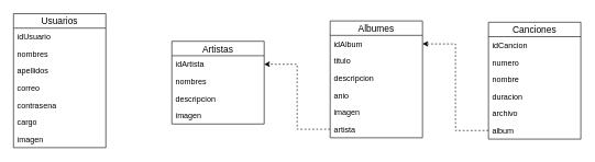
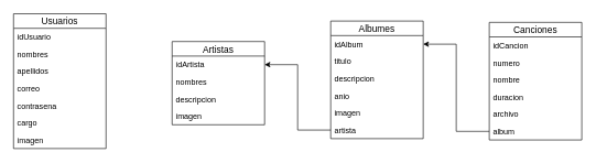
  <mxCell id="0" />
  <mxCell id="1" parent="0" />
  <mxCell id="2" value="Usuarios" style="swimlane;fontStyle=0;childLayout=stackLayout;horizontal=1;startSize=22;fillColor=none;horizontalStack=0;resizeParent=1;resizeParentMax=0;resizeLast=0;collapsible=1;marginBottom=0;swimlaneFillColor=#ffffff;align=center;fontSize=14;" vertex="1" parent="1"><mxGeometry x="20" y="20" width="140" height="204" as="geometry" /></mxCell>
  <mxCell id="3" value="idUsuario" style="text;strokeColor=none;fillColor=none;spacingLeft=4;spacingRight=4;overflow=hidden;rotatable=0;points=[[0,0.5],[1,0.5]];portConstraint=eastwest;fontSize=12;" vertex="1" parent="2"><mxGeometry y="22" width="140" height="26" as="geometry" /></mxCell>
  <mxCell id="4" value="nombres" style="text;strokeColor=none;fillColor=none;spacingLeft=4;spacingRight=4;overflow=hidden;rotatable=0;points=[[0,0.5],[1,0.5]];portConstraint=eastwest;fontSize=12;" vertex="1" parent="2"><mxGeometry y="48" width="140" height="26" as="geometry" /></mxCell>
  <mxCell id="5" value="apellidos" style="text;strokeColor=none;fillColor=none;spacingLeft=4;spacingRight=4;overflow=hidden;rotatable=0;points=[[0,0.5],[1,0.5]];portConstraint=eastwest;fontSize=12;" vertex="1" parent="2"><mxGeometry y="74" width="140" height="26" as="geometry" /></mxCell>
  <mxCell id="6" value="correo" style="text;strokeColor=none;fillColor=none;spacingLeft=4;spacingRight=4;overflow=hidden;rotatable=0;points=[[0,0.5],[1,0.5]];portConstraint=eastwest;fontSize=12;" vertex="1" parent="2"><mxGeometry y="100" width="140" height="26" as="geometry" /></mxCell>
  <mxCell id="7" value="contrasena" style="text;strokeColor=none;fillColor=none;spacingLeft=4;spacingRight=4;overflow=hidden;rotatable=0;points=[[0,0.5],[1,0.5]];portConstraint=eastwest;fontSize=12;" vertex="1" parent="2"><mxGeometry y="126" width="140" height="26" as="geometry" /></mxCell>
  <mxCell id="8" value="cargo" style="text;strokeColor=none;fillColor=none;spacingLeft=4;spacingRight=4;overflow=hidden;rotatable=0;points=[[0,0.5],[1,0.5]];portConstraint=eastwest;fontSize=12;" vertex="1" parent="2"><mxGeometry y="152" width="140" height="26" as="geometry" /></mxCell>
  <mxCell id="9" value="imagen" style="text;strokeColor=none;fillColor=none;spacingLeft=4;spacingRight=4;overflow=hidden;rotatable=0;points=[[0,0.5],[1,0.5]];portConstraint=eastwest;fontSize=12;" vertex="1" parent="2"><mxGeometry y="178" width="140" height="26" as="geometry" /></mxCell>
  <mxCell id="10" value="Artistas" style="swimlane;fontStyle=0;childLayout=stackLayout;horizontal=1;startSize=22;fillColor=none;horizontalStack=0;resizeParent=1;resizeParentMax=0;resizeLast=0;collapsible=1;marginBottom=0;swimlaneFillColor=#ffffff;align=center;fontSize=14;" vertex="1" parent="1"><mxGeometry x="260" y="62" width="140" height="126" as="geometry" /></mxCell>
  <mxCell id="11" value="idArtista" style="text;strokeColor=none;fillColor=none;spacingLeft=4;spacingRight=4;overflow=hidden;rotatable=0;points=[[0,0.5],[1,0.5]];portConstraint=eastwest;fontSize=12;" vertex="1" parent="10"><mxGeometry y="22" width="140" height="26" as="geometry" /></mxCell>
  <mxCell id="12" value="nombres" style="text;strokeColor=none;fillColor=none;spacingLeft=4;spacingRight=4;overflow=hidden;rotatable=0;points=[[0,0.5],[1,0.5]];portConstraint=eastwest;fontSize=12;" vertex="1" parent="10"><mxGeometry y="48" width="140" height="26" as="geometry" /></mxCell>
  <mxCell id="13" value="descripcion" style="text;strokeColor=none;fillColor=none;spacingLeft=4;spacingRight=4;overflow=hidden;rotatable=0;points=[[0,0.5],[1,0.5]];portConstraint=eastwest;fontSize=12;" vertex="1" parent="10"><mxGeometry y="74" width="140" height="26" as="geometry" /></mxCell>
  <mxCell id="14" value="imagen" style="text;strokeColor=none;fillColor=none;spacingLeft=4;spacingRight=4;overflow=hidden;rotatable=0;points=[[0,0.5],[1,0.5]];portConstraint=eastwest;fontSize=12;" vertex="1" parent="10"><mxGeometry y="100" width="140" height="26" as="geometry" /></mxCell>
  <mxCell id="15" value="Albumes" style="swimlane;fontStyle=0;childLayout=stackLayout;horizontal=1;startSize=22;fillColor=none;horizontalStack=0;resizeParent=1;resizeParentMax=0;resizeLast=0;collapsible=1;marginBottom=0;swimlaneFillColor=#ffffff;align=center;fontSize=14;" vertex="1" parent="1"><mxGeometry x="500" y="31" width="140" height="178" as="geometry" /></mxCell>
  <mxCell id="16" value="idAlbum" style="text;strokeColor=none;fillColor=none;spacingLeft=4;spacingRight=4;overflow=hidden;rotatable=0;points=[[0,0.5],[1,0.5]];portConstraint=eastwest;fontSize=12;" vertex="1" parent="15"><mxGeometry y="22" width="140" height="26" as="geometry" /></mxCell>
  <mxCell id="17" value="titulo" style="text;strokeColor=none;fillColor=none;spacingLeft=4;spacingRight=4;overflow=hidden;rotatable=0;points=[[0,0.5],[1,0.5]];portConstraint=eastwest;fontSize=12;" vertex="1" parent="15"><mxGeometry y="48" width="140" height="26" as="geometry" /></mxCell>
  <mxCell id="18" value="descripcion" style="text;strokeColor=none;fillColor=none;spacingLeft=4;spacingRight=4;overflow=hidden;rotatable=0;points=[[0,0.5],[1,0.5]];portConstraint=eastwest;fontSize=12;" vertex="1" parent="15"><mxGeometry y="74" width="140" height="26" as="geometry" /></mxCell>
  <mxCell id="19" value="anio" style="text;strokeColor=none;fillColor=none;spacingLeft=4;spacingRight=4;overflow=hidden;rotatable=0;points=[[0,0.5],[1,0.5]];portConstraint=eastwest;fontSize=12;" vertex="1" parent="15"><mxGeometry y="100" width="140" height="26" as="geometry" /></mxCell>
  <mxCell id="20" value="imagen" style="text;strokeColor=none;fillColor=none;spacingLeft=4;spacingRight=4;overflow=hidden;rotatable=0;points=[[0,0.5],[1,0.5]];portConstraint=eastwest;fontSize=12;" vertex="1" parent="15"><mxGeometry y="126" width="140" height="26" as="geometry" /></mxCell>
  <mxCell id="21" value="artista" style="text;strokeColor=none;fillColor=none;spacingLeft=4;spacingRight=4;overflow=hidden;rotatable=0;points=[[0,0.5],[1,0.5]];portConstraint=eastwest;fontSize=12;" vertex="1" parent="15"><mxGeometry y="152" width="140" height="26" as="geometry" /></mxCell>
  <mxCell id="22" value="Canciones" style="swimlane;fontStyle=0;childLayout=stackLayout;horizontal=1;startSize=22;fillColor=none;horizontalStack=0;resizeParent=1;resizeParentMax=0;resizeLast=0;collapsible=1;marginBottom=0;swimlaneFillColor=#ffffff;align=center;fontSize=14;" vertex="1" parent="1"><mxGeometry x="740" y="33" width="140" height="178" as="geometry" /></mxCell>
  <mxCell id="23" value="idCancion" style="text;strokeColor=none;fillColor=none;spacingLeft=4;spacingRight=4;overflow=hidden;rotatable=0;points=[[0,0.5],[1,0.5]];portConstraint=eastwest;fontSize=12;" vertex="1" parent="22"><mxGeometry y="22" width="140" height="26" as="geometry" /></mxCell>
  <mxCell id="24" value="numero" style="text;strokeColor=none;fillColor=none;spacingLeft=4;spacingRight=4;overflow=hidden;rotatable=0;points=[[0,0.5],[1,0.5]];portConstraint=eastwest;fontSize=12;" vertex="1" parent="22"><mxGeometry y="48" width="140" height="26" as="geometry" /></mxCell>
  <mxCell id="25" value="nombre" style="text;strokeColor=none;fillColor=none;spacingLeft=4;spacingRight=4;overflow=hidden;rotatable=0;points=[[0,0.5],[1,0.5]];portConstraint=eastwest;fontSize=12;" vertex="1" parent="22"><mxGeometry y="74" width="140" height="26" as="geometry" /></mxCell>
  <mxCell id="26" value="duracion" style="text;strokeColor=none;fillColor=none;spacingLeft=4;spacingRight=4;overflow=hidden;rotatable=0;points=[[0,0.5],[1,0.5]];portConstraint=eastwest;fontSize=12;" vertex="1" parent="22"><mxGeometry y="100" width="140" height="26" as="geometry" /></mxCell>
  <mxCell id="27" value="archivo" style="text;strokeColor=none;fillColor=none;spacingLeft=4;spacingRight=4;overflow=hidden;rotatable=0;points=[[0,0.5],[1,0.5]];portConstraint=eastwest;fontSize=12;" vertex="1" parent="22"><mxGeometry y="126" width="140" height="26" as="geometry" /></mxCell>
  <mxCell id="28" value="album" style="text;strokeColor=none;fillColor=none;spacingLeft=4;spacingRight=4;overflow=hidden;rotatable=0;points=[[0,0.5],[1,0.5]];portConstraint=eastwest;fontSize=12;" vertex="1" parent="22"><mxGeometry y="152" width="140" height="26" as="geometry" /></mxCell>
- <mxCell id="29" style="edgeStyle=orthogonalEdgeStyle;rounded=0;orthogonalLoop=1;jettySize=auto;html=1;entryX=1;entryY=0.5;entryDx=0;entryDy=0;dashed=1;" edge="1" parent="1" source="21" target="11"><mxGeometry relative="1" as="geometry" /></mxCell>
- <mxCell id="30" style="edgeStyle=orthogonalEdgeStyle;rounded=0;orthogonalLoop=1;jettySize=auto;html=1;entryX=1;entryY=0.5;entryDx=0;entryDy=0;dashed=1;" edge="1" parent="1" source="28" target="16"><mxGeometry relative="1" as="geometry" /></mxCell>
+ <mxCell id="29" style="edgeStyle=orthogonalEdgeStyle;rounded=0;orthogonalLoop=1;jettySize=auto;html=1;entryX=1;entryY=0.5;entryDx=0;entryDy=0;" edge="1" parent="1" source="21" target="11"><mxGeometry relative="1" as="geometry" /></mxCell>
+ <mxCell id="30" style="edgeStyle=orthogonalEdgeStyle;rounded=0;orthogonalLoop=1;jettySize=auto;html=1;entryX=1;entryY=0.5;entryDx=0;entryDy=0;" edge="1" parent="1" source="28" target="16"><mxGeometry relative="1" as="geometry" /></mxCell>
